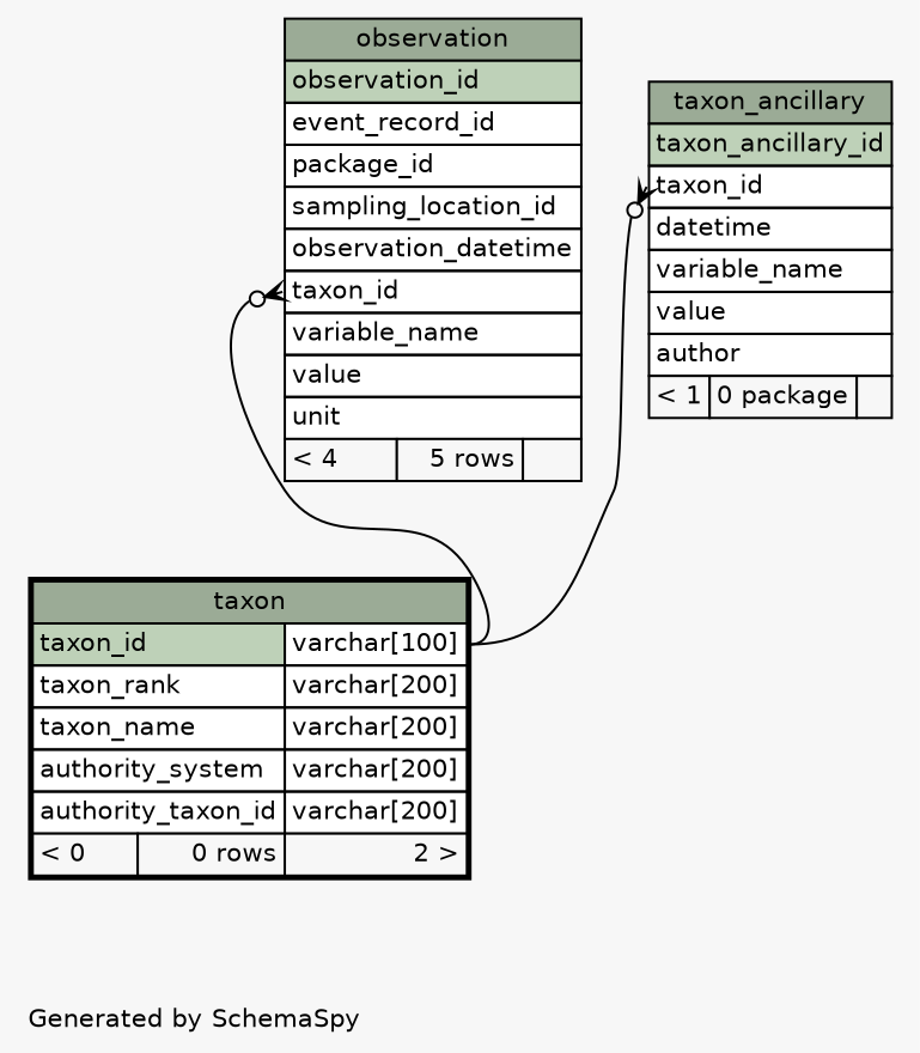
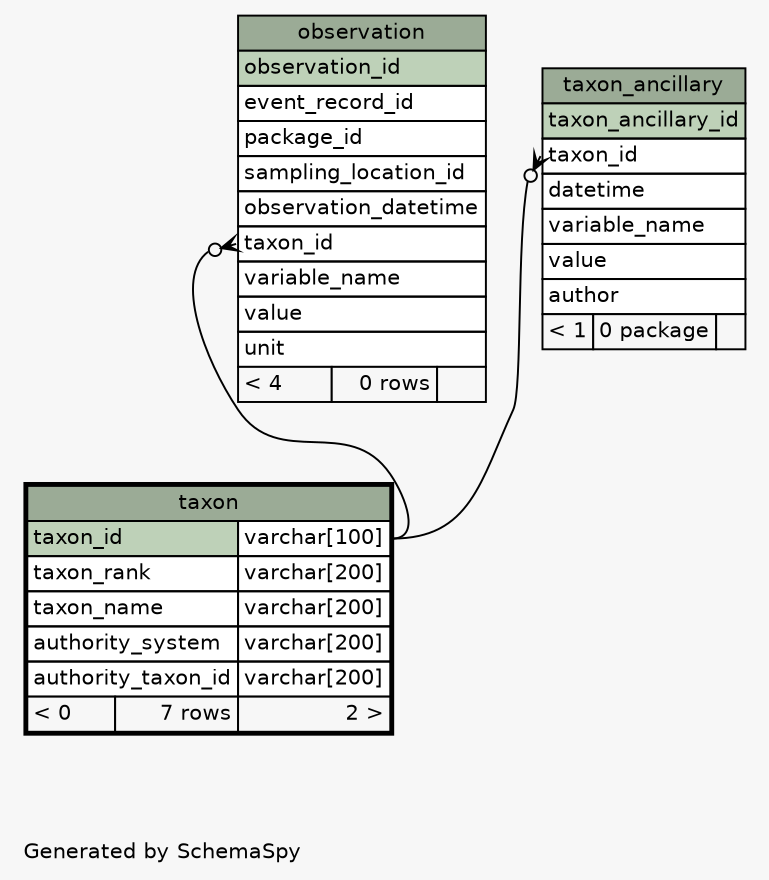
  digraph {
    bgcolor="#f7f7f7"
    fontname=Helvetica
    fontsize=11
    label="\nGenerated by SchemaSpy"
    labeljust=l
    nodesep=0.18
    rankdir=TB
    ranksep=0.46
    node [fontname=Helvetica fontsize=11 shape=plaintext]
    edge [arrowhead=none arrowsize=0.8 arrowtail=crowodot dir=back headport="taxon_id.type:e" tailport="taxon_id:w"]
-   n1 [label=<     <TABLE BORDER="0" CELLBORDER="1" CELLSPACING="0" BGCOLOR="#ffffff">       <TR><TD COLSPAN="3" BGCOLOR="#9bab96" ALIGN="CENTER">observation</TD></TR>       <TR><TD PORT="observation_id" COLSPAN="3" BGCOLOR="#bed1b8" ALIGN="LEFT">observation_id</TD></TR>       <TR><TD PORT="event_record_id" COLSPAN="3" ALIGN="LEFT">event_record_id</TD></TR>       <TR><TD PORT="package_id" COLSPAN="3" ALIGN="LEFT">package_id</TD></TR>       <TR><TD PORT="sampling_location_id" COLSPAN="3" ALIGN="LEFT">sampling_location_id</TD></TR>       <TR><TD PORT="observation_datetime" COLSPAN="3" ALIGN="LEFT">observation_datetime</TD></TR>       <TR><TD PORT="taxon_id" COLSPAN="3" ALIGN="LEFT">taxon_id</TD></TR>       <TR><TD PORT="variable_name" COLSPAN="3" ALIGN="LEFT">variable_name</TD></TR>       <TR><TD PORT="value" COLSPAN="3" ALIGN="LEFT">value</TD></TR>       <TR><TD PORT="unit" COLSPAN="3" ALIGN="LEFT">unit</TD></TR>       <TR><TD ALIGN="LEFT" BGCOLOR="#f7f7f7">&lt; 4</TD><TD ALIGN="RIGHT" BGCOLOR="#f7f7f7">5 rows</TD><TD ALIGN="RIGHT" BGCOLOR="#f7f7f7">  </TD></TR>     </TABLE>>]
-   n2 [label=<     <TABLE BORDER="2" CELLBORDER="1" CELLSPACING="0" BGCOLOR="#ffffff">       <TR><TD COLSPAN="3" BGCOLOR="#9bab96" ALIGN="CENTER">taxon</TD></TR>       <TR><TD PORT="taxon_id" COLSPAN="2" BGCOLOR="#bed1b8" ALIGN="LEFT">taxon_id</TD><TD PORT="taxon_id.type" ALIGN="LEFT">varchar[100]</TD></TR>       <TR><TD PORT="taxon_rank" COLSPAN="2" ALIGN="LEFT">taxon_rank</TD><TD PORT="taxon_rank.type" ALIGN="LEFT">varchar[200]</TD></TR>       <TR><TD PORT="taxon_name" COLSPAN="2" ALIGN="LEFT">taxon_name</TD><TD PORT="taxon_name.type" ALIGN="LEFT">varchar[200]</TD></TR>       <TR><TD PORT="authority_system" COLSPAN="2" ALIGN="LEFT">authority_system</TD><TD PORT="authority_system.type" ALIGN="LEFT">varchar[200]</TD></TR>       <TR><TD PORT="authority_taxon_id" COLSPAN="2" ALIGN="LEFT">authority_taxon_id</TD><TD PORT="authority_taxon_id.type" ALIGN="LEFT">varchar[200]</TD></TR>       <TR><TD ALIGN="LEFT" BGCOLOR="#f7f7f7">&lt; 0</TD><TD ALIGN="RIGHT" BGCOLOR="#f7f7f7">0 rows</TD><TD ALIGN="RIGHT" BGCOLOR="#f7f7f7">2 &gt;</TD></TR>     </TABLE>>]
+   n1 [label=<     <TABLE BORDER="0" CELLBORDER="1" CELLSPACING="0" BGCOLOR="#ffffff">       <TR><TD COLSPAN="3" BGCOLOR="#9bab96" ALIGN="CENTER">observation</TD></TR>       <TR><TD PORT="observation_id" COLSPAN="3" BGCOLOR="#bed1b8" ALIGN="LEFT">observation_id</TD></TR>       <TR><TD PORT="event_record_id" COLSPAN="3" ALIGN="LEFT">event_record_id</TD></TR>       <TR><TD PORT="package_id" COLSPAN="3" ALIGN="LEFT">package_id</TD></TR>       <TR><TD PORT="sampling_location_id" COLSPAN="3" ALIGN="LEFT">sampling_location_id</TD></TR>       <TR><TD PORT="observation_datetime" COLSPAN="3" ALIGN="LEFT">observation_datetime</TD></TR>       <TR><TD PORT="taxon_id" COLSPAN="3" ALIGN="LEFT">taxon_id</TD></TR>       <TR><TD PORT="variable_name" COLSPAN="3" ALIGN="LEFT">variable_name</TD></TR>       <TR><TD PORT="value" COLSPAN="3" ALIGN="LEFT">value</TD></TR>       <TR><TD PORT="unit" COLSPAN="3" ALIGN="LEFT">unit</TD></TR>       <TR><TD ALIGN="LEFT" BGCOLOR="#f7f7f7">&lt; 4</TD><TD ALIGN="RIGHT" BGCOLOR="#f7f7f7">0 rows</TD><TD ALIGN="RIGHT" BGCOLOR="#f7f7f7">  </TD></TR>     </TABLE>>]
+   n2 [label=<     <TABLE BORDER="2" CELLBORDER="1" CELLSPACING="0" BGCOLOR="#ffffff">       <TR><TD COLSPAN="3" BGCOLOR="#9bab96" ALIGN="CENTER">taxon</TD></TR>       <TR><TD PORT="taxon_id" COLSPAN="2" BGCOLOR="#bed1b8" ALIGN="LEFT">taxon_id</TD><TD PORT="taxon_id.type" ALIGN="LEFT">varchar[100]</TD></TR>       <TR><TD PORT="taxon_rank" COLSPAN="2" ALIGN="LEFT">taxon_rank</TD><TD PORT="taxon_rank.type" ALIGN="LEFT">varchar[200]</TD></TR>       <TR><TD PORT="taxon_name" COLSPAN="2" ALIGN="LEFT">taxon_name</TD><TD PORT="taxon_name.type" ALIGN="LEFT">varchar[200]</TD></TR>       <TR><TD PORT="authority_system" COLSPAN="2" ALIGN="LEFT">authority_system</TD><TD PORT="authority_system.type" ALIGN="LEFT">varchar[200]</TD></TR>       <TR><TD PORT="authority_taxon_id" COLSPAN="2" ALIGN="LEFT">authority_taxon_id</TD><TD PORT="authority_taxon_id.type" ALIGN="LEFT">varchar[200]</TD></TR>       <TR><TD ALIGN="LEFT" BGCOLOR="#f7f7f7">&lt; 0</TD><TD ALIGN="RIGHT" BGCOLOR="#f7f7f7">7 rows</TD><TD ALIGN="RIGHT" BGCOLOR="#f7f7f7">2 &gt;</TD></TR>     </TABLE>>]
    n3 [label=<     <TABLE BORDER="0" CELLBORDER="1" CELLSPACING="0" BGCOLOR="#ffffff">       <TR><TD COLSPAN="3" BGCOLOR="#9bab96" ALIGN="CENTER">taxon_ancillary</TD></TR>       <TR><TD PORT="taxon_ancillary_id" COLSPAN="3" BGCOLOR="#bed1b8" ALIGN="LEFT">taxon_ancillary_id</TD></TR>       <TR><TD PORT="taxon_id" COLSPAN="3" ALIGN="LEFT">taxon_id</TD></TR>       <TR><TD PORT="datetime" COLSPAN="3" ALIGN="LEFT">datetime</TD></TR>       <TR><TD PORT="variable_name" COLSPAN="3" ALIGN="LEFT">variable_name</TD></TR>       <TR><TD PORT="value" COLSPAN="3" ALIGN="LEFT">value</TD></TR>       <TR><TD PORT="author" COLSPAN="3" ALIGN="LEFT">author</TD></TR>       <TR><TD ALIGN="LEFT" BGCOLOR="#f7f7f7">&lt; 1</TD><TD ALIGN="RIGHT" BGCOLOR="#f7f7f7">0 package</TD><TD ALIGN="RIGHT" BGCOLOR="#f7f7f7">  </TD></TR>     </TABLE>>]
    n1 -> n2
    n3 -> n2
  }
